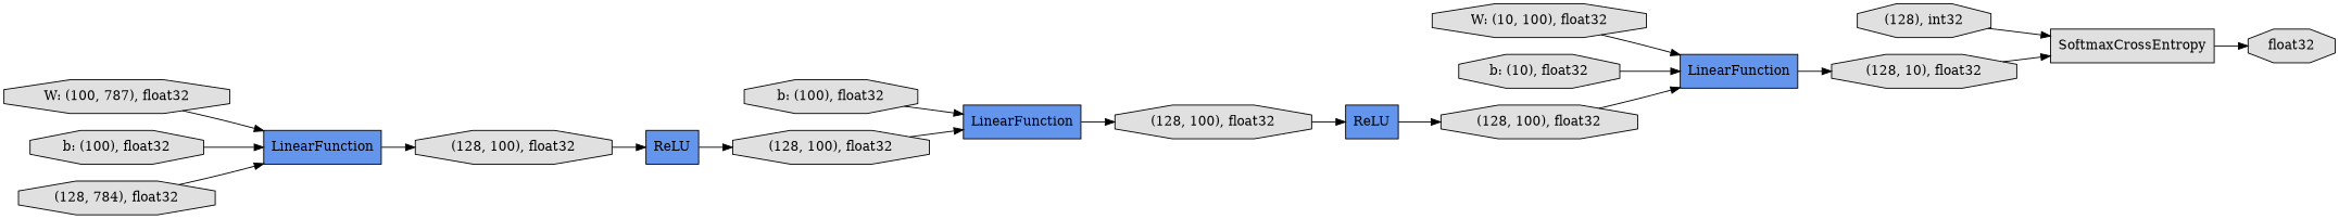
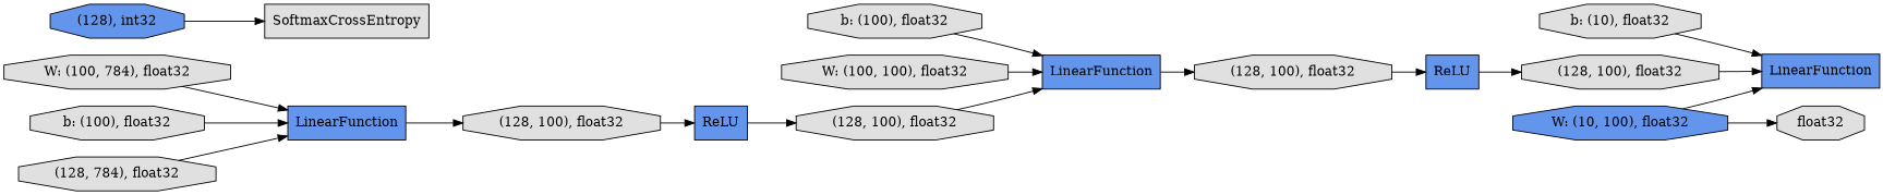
  digraph {
    rankdir=LR
    node [fillcolor="#E0E0E0" shape=octagon style=filled]
    n1 [label="(128, 100), float32"]
    n2 [fillcolor="#6495ED" label=LinearFunction shape=record]
    n3 [label="(128, 100), float32"]
-   n4 [label="W: (100, 787), float32"]
+   n4 [label="W: (100, 784), float32"]
    n5 [fillcolor="#6495ED" label=LinearFunction shape=record]
    n6 [label="(128, 100), float32"]
    n7 [fillcolor="#6495ED" label=LinearFunction shape=record]
-   n8 [label="(128, 10), float32"]
    n9 [label=SoftmaxCrossEntropy shape=record]
    n10 [label=float32]
    n11 [label="b: (100), float32"]
    n12 [fillcolor="#6495ED" label=ReLU shape=record]
    n13 [label="(128, 100), float32"]
    n14 [fillcolor="#6495ED" label=ReLU shape=record]
    n15 [label="b: (100), float32"]
    n16 [label="(128, 784), float32"]
-   n17 [label="W: (10, 100), float32"]
+   n17 [fillcolor="#6495ED" label="W: (10, 100), float32"]
    n18 [label="b: (10), float32"]
-   n20 [label="(128), int32"]
+   n19 [label="W: (100, 100), float32"]
+   n20 [fillcolor="#6495ED" label="(128), int32"]
    n1 -> n2
    n2 -> n3
    n3 -> n12
    n4 -> n5
    n5 -> n6
    n6 -> n14
-   n7 -> n8
-   n8 -> n9
-   n9 -> n10
+   n17 -> n10
    n11 -> n5
    n12 -> n13
    n13 -> n7
    n14 -> n1
    n15 -> n2
    n16 -> n5
    n17 -> n7
    n18 -> n7
+   n19 -> n2
    n20 -> n9
  }
